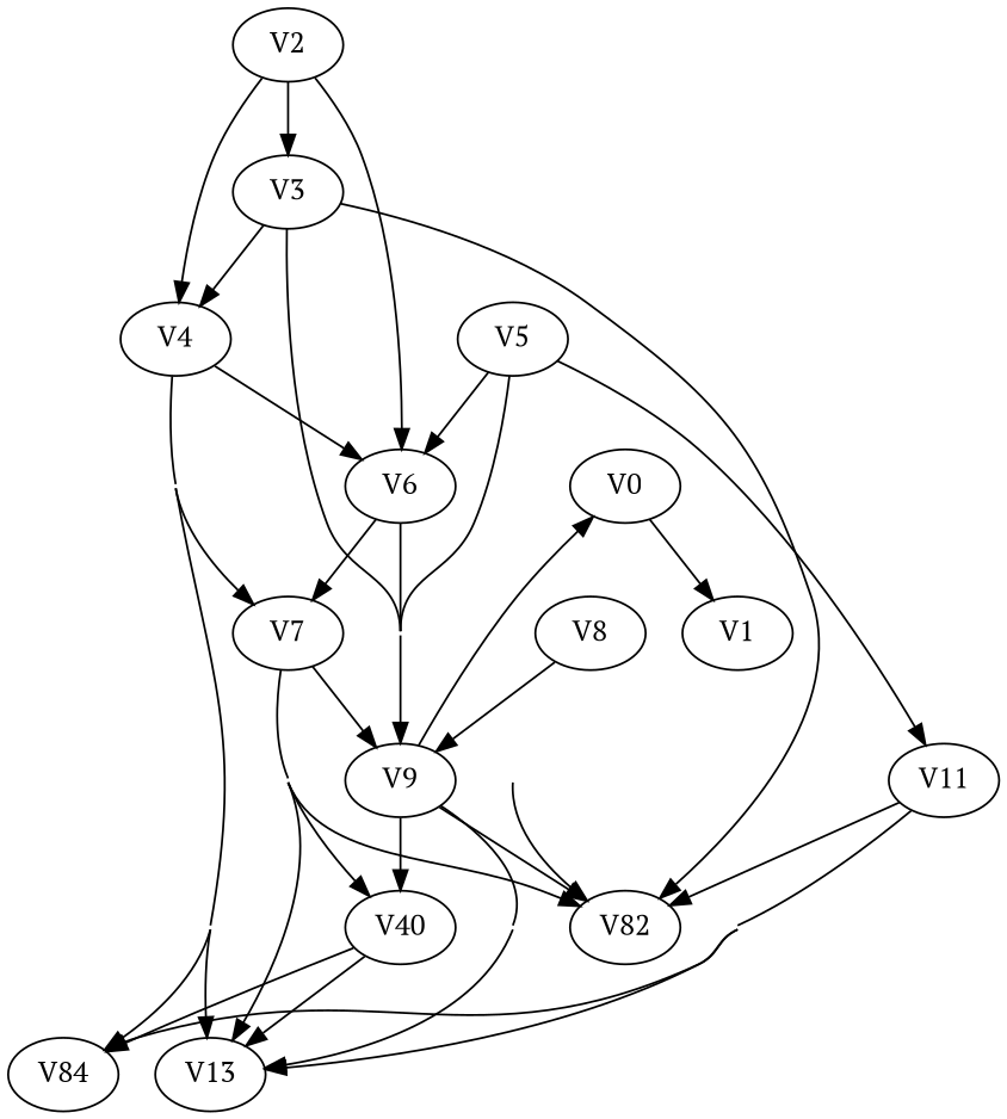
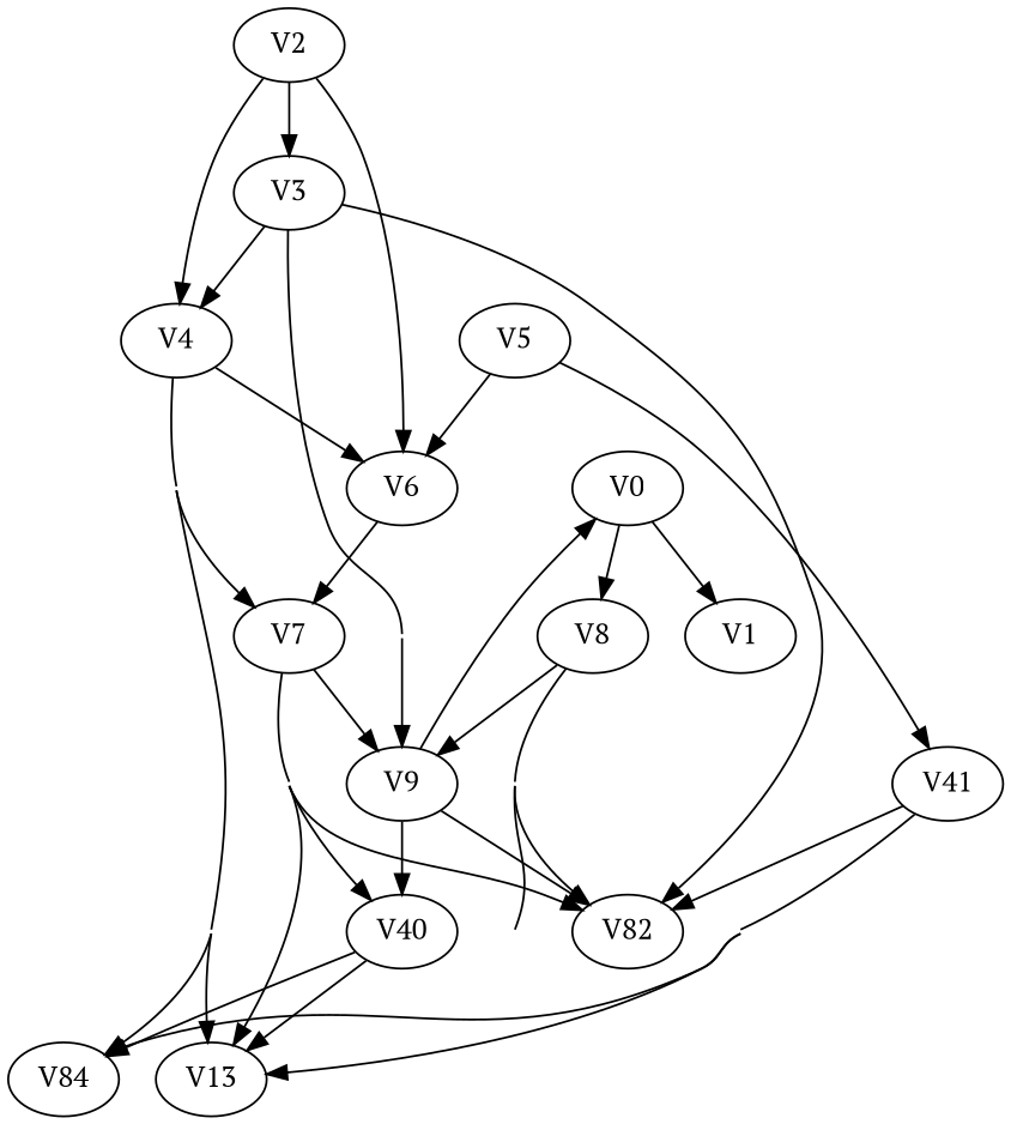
  strict digraph {
    concentrate=True
    fontname="PT Serif"
    node [fontname="PT Serif"]
    edge [fontname="PT Serif"]
    V0
    V1
    V8
    V9
    n5 [label=V82]
    V2
    V3
    V4
    V6
    V7
    V13
    n12 [label=V84]
    n13 [label=V40]
    V5
-   V11
+   V11 [label=V41]
    V0 -> V1
+   V0 -> V8
    V8 -> V9
    V8 -> n5
    V9 -> V0
    V9 -> n5
-   V9 -> V13
+   V8 -> V13
    V9 -> n13
    V2 -> V3
    V2 -> V4
    V2 -> V6
    V3 -> V9
    V3 -> n5
    V3 -> V4
    V4 -> V6
    V4 -> V7
    V4 -> V13
    V4 -> n12
-   V6 -> V9
    V6 -> V7
    V7 -> V9
    V7 -> n5
    V7 -> V13
    V7 -> n13
    n13 -> V13
    n13 -> n12
-   V5 -> V9
    V5 -> V6
    V5 -> V11
    V11 -> n5
    V11 -> V13
    V11 -> n12
  }
